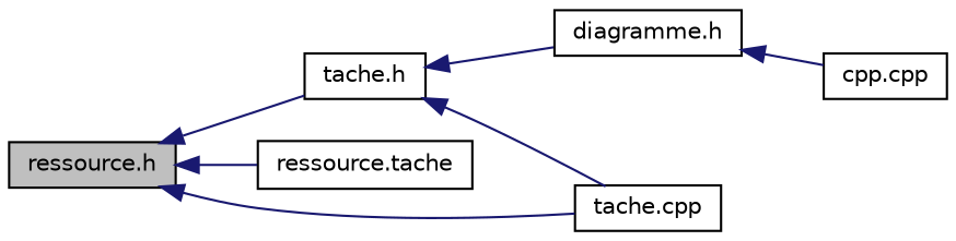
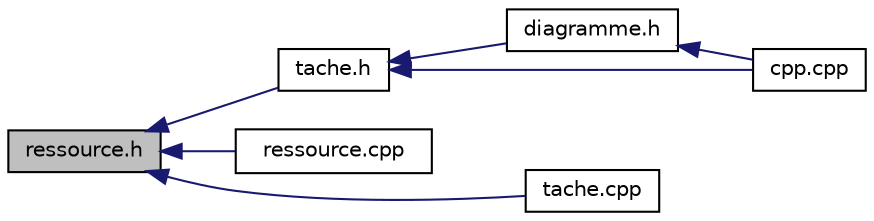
  digraph {
    rankdir=LR
    node [color=black fillcolor=white fontname=Helvetica fontsize=10 shape=record style=filled]
    edge [color=midnightblue dir=back fontname=Helvetica fontsize=10 labelfontname=Helvetica labelfontsize=10 style=solid]
    n1 [fillcolor=grey75 fontcolor=black height=0.2 label="ressource.h" width=0.4]
    n2 [height=0.2 label="tache.h" width=0.4]
-   n3 [height=0.2 label="ressource.tache" width=0.4]
+   n3 [height=0.2 label="ressource.cpp" width=0.4]
    n4 [height=0.2 label="tache.cpp" width=0.4]
    n5 [height=0.2 label="diagramme.h" width=0.4]
    n6 [height=0.2 label="cpp.cpp" width=0.4]
    n1 -> n2
    n1 -> n3
    n1 -> n4
-   n2 -> n4
+   n2 -> n6
    n2 -> n5
    n5 -> n6
  }
